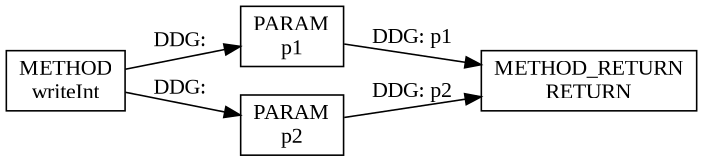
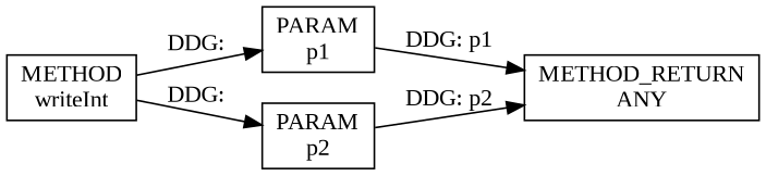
  digraph {
    rankdir=LR
    fontname="Liberation Serif"
    node [shape=rect fontname="Liberation Serif"]
    edge [fontname="Liberation Serif"]
    n1 [label=<METHOD<BR/>writeInt>]
    n2 [label=<PARAM<BR/>p1>]
    n3 [label=<PARAM<BR/>p2>]
-   n4 [label=<METHOD_RETURN<BR/>RETURN>]
+   n4 [label=<METHOD_RETURN<BR/>ANY>]
    n1 -> n2 [label="DDG: "]
    n1 -> n3 [label="DDG: "]
    n2 -> n4 [label="DDG: p1"]
    n3 -> n4 [label="DDG: p2"]
  }
